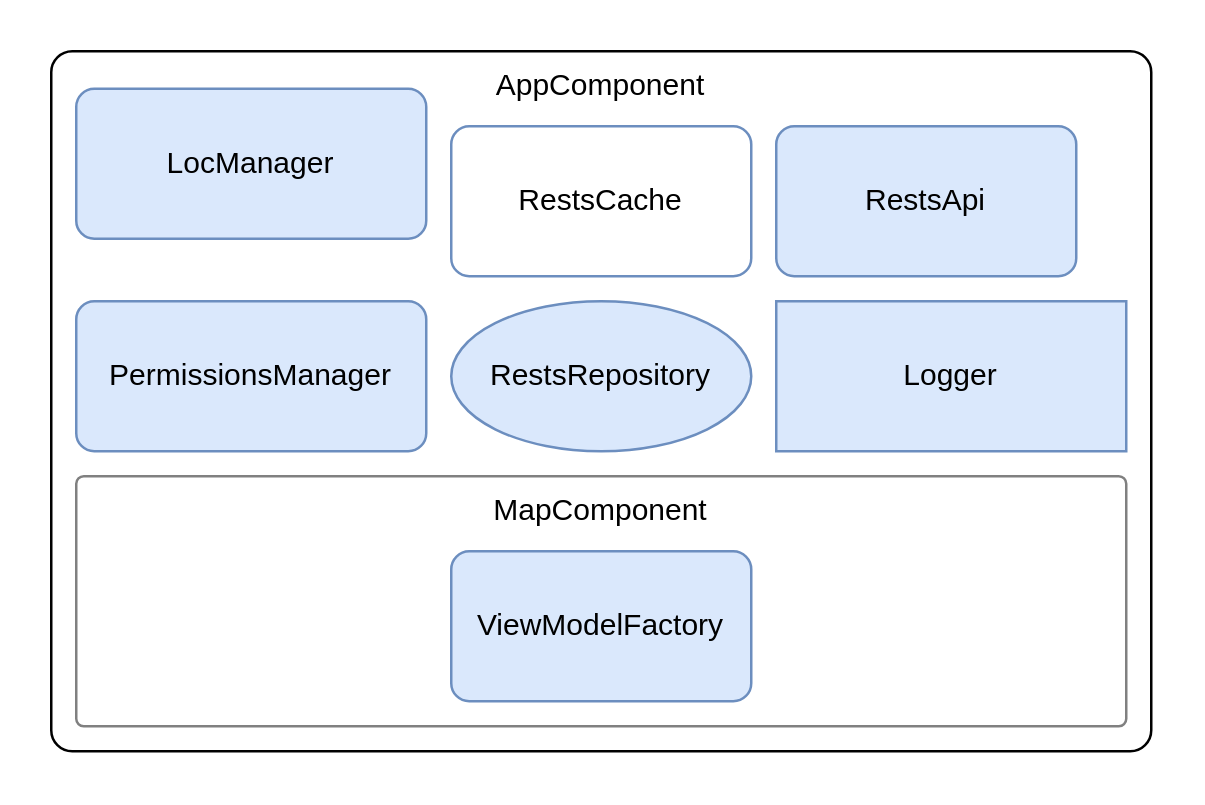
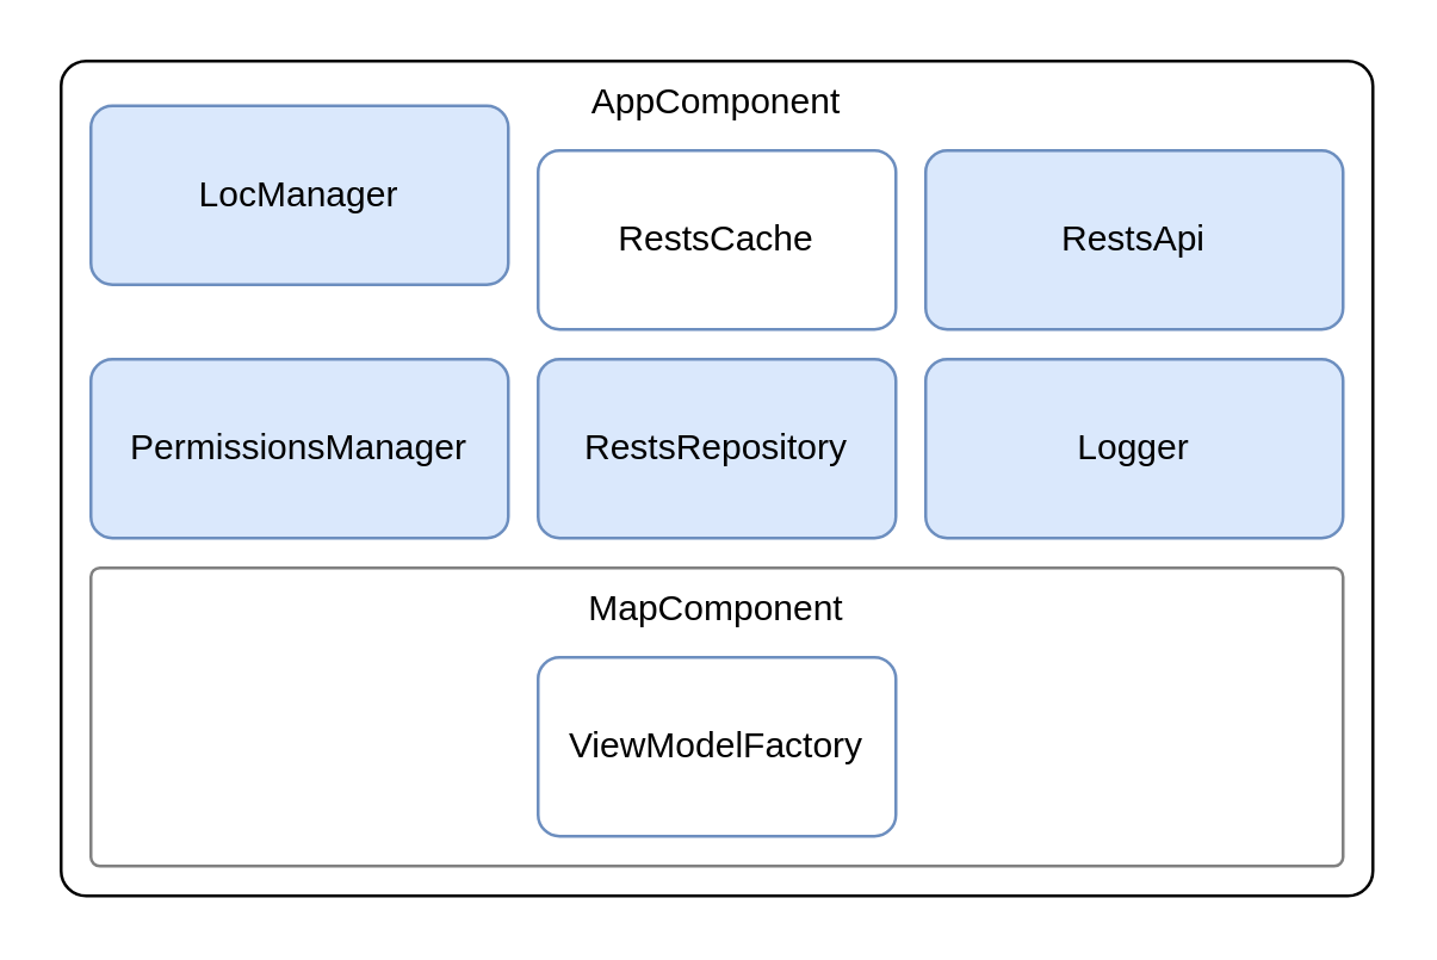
  <mxCell id="0" />
  <mxCell id="1" parent="0" />
  <mxCell id="2" value="AppComponent" style="rounded=1;whiteSpace=wrap;html=1;arcSize=3;verticalAlign=top;" vertex="1" parent="1"><mxGeometry x="20" y="20" width="440" height="280" as="geometry" /></mxCell>
  <mxCell id="3" value="LocManager" style="rounded=1;whiteSpace=wrap;html=1;fillColor=#dae8fc;strokeColor=#6c8ebf;arcSize=12;" vertex="1" parent="1"><mxGeometry x="30" y="35" width="140" height="60" as="geometry" /></mxCell>
  <mxCell id="4" value="RestsCache" style="rounded=1;whiteSpace=wrap;html=1;fillColor=#ffffff;strokeColor=#6c8ebf;arcSize=12;" vertex="1" parent="1"><mxGeometry x="180" y="50" width="120" height="60" as="geometry" /></mxCell>
- <mxCell id="5" value="RestsRepository" style="ellipse;whiteSpace=wrap;html=1;fillColor=#dae8fc;strokeColor=#6c8ebf;arcSize=12;" vertex="1" parent="1"><mxGeometry x="180" y="120" width="120" height="60" as="geometry" /></mxCell>
+ <mxCell id="5" value="RestsRepository" style="rounded=1;whiteSpace=wrap;html=1;fillColor=#dae8fc;strokeColor=#6c8ebf;arcSize=12;" vertex="1" parent="1"><mxGeometry x="180" y="120" width="120" height="60" as="geometry" /></mxCell>
  <mxCell id="6" value="PermissionsManager" style="rounded=1;whiteSpace=wrap;html=1;fillColor=#dae8fc;strokeColor=#6c8ebf;arcSize=12;" vertex="1" parent="1"><mxGeometry x="30" y="120" width="140" height="60" as="geometry" /></mxCell>
  <mxCell id="7" value="MapComponent" style="rounded=1;whiteSpace=wrap;html=1;arcSize=3;verticalAlign=top;strokeColor=#808080;" vertex="1" parent="1"><mxGeometry x="30" y="190" width="420" height="100" as="geometry" /></mxCell>
- <mxCell id="8" value="ViewModelFactory" style="rounded=1;whiteSpace=wrap;html=1;fillColor=#dae8fc;strokeColor=#6c8ebf;arcSize=12;" vertex="1" parent="1"><mxGeometry x="180" y="220" width="120" height="60" as="geometry" /></mxCell>
- <mxCell id="9" value="RestsApi" style="rounded=1;whiteSpace=wrap;html=1;fillColor=#dae8fc;strokeColor=#6c8ebf;arcSize=12;" vertex="1" parent="1"><mxGeometry x="310" y="50" width="120" height="60" as="geometry" /></mxCell>
- <mxCell id="10" value="Logger" style="whiteSpace=wrap;html=1;fillColor=#dae8fc;strokeColor=#6c8ebf;arcSize=12;rounded=0;" vertex="1" parent="1"><mxGeometry x="310" y="120" width="140" height="60" as="geometry" /></mxCell>
+ <mxCell id="8" value="ViewModelFactory" style="rounded=1;whiteSpace=wrap;html=1;fillColor=#ffffff;strokeColor=#6c8ebf;arcSize=12;" vertex="1" parent="1"><mxGeometry x="180" y="220" width="120" height="60" as="geometry" /></mxCell>
+ <mxCell id="9" value="RestsApi" style="rounded=1;whiteSpace=wrap;html=1;fillColor=#dae8fc;strokeColor=#6c8ebf;arcSize=12;" vertex="1" parent="1"><mxGeometry x="310" y="50" width="140" height="60" as="geometry" /></mxCell>
+ <mxCell id="10" value="Logger" style="rounded=1;whiteSpace=wrap;html=1;fillColor=#dae8fc;strokeColor=#6c8ebf;arcSize=12;" vertex="1" parent="1"><mxGeometry x="310" y="120" width="140" height="60" as="geometry" /></mxCell>
